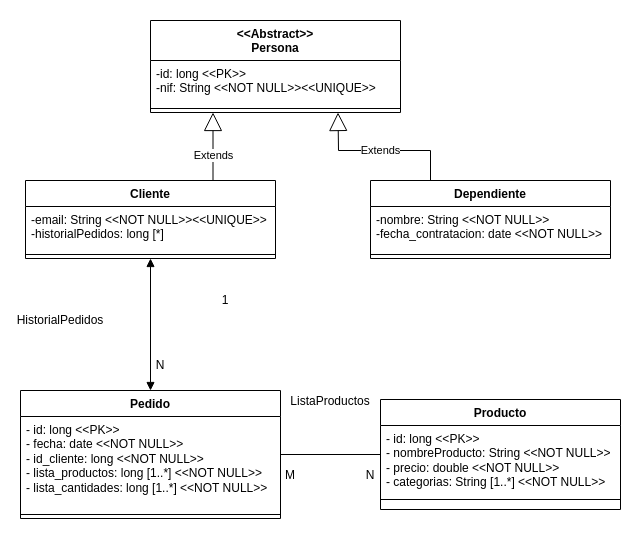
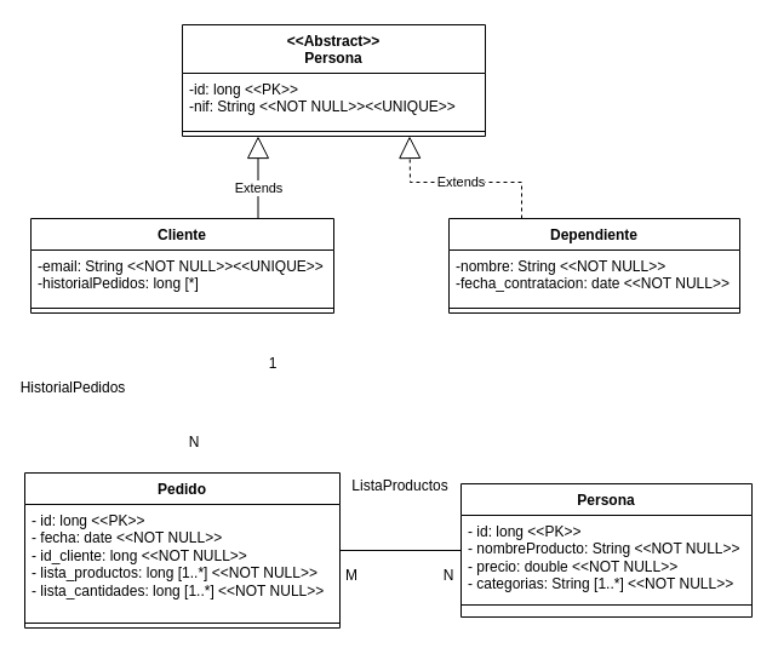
  <mxCell id="0" />
  <mxCell id="1" parent="0" />
  <mxCell id="2" value="&amp;lt;&amp;lt;Abstract&amp;gt;&amp;gt;&lt;div&gt;Persona&lt;/div&gt;" style="swimlane;fontStyle=1;align=center;verticalAlign=top;childLayout=stackLayout;horizontal=1;startSize=40;horizontalStack=0;resizeParent=1;resizeParentMax=0;resizeLast=0;collapsible=1;marginBottom=0;whiteSpace=wrap;html=1;" parent="1" vertex="1"><mxGeometry x="150" y="20" width="250" height="92" as="geometry" /></mxCell>
  <mxCell id="3" value="-id: long &amp;lt;&amp;lt;PK&amp;gt;&amp;gt;&lt;div&gt;-nif: String &amp;lt;&amp;lt;NOT NULL&amp;gt;&amp;gt;&amp;lt;&amp;lt;UNIQUE&amp;gt;&amp;gt;&lt;/div&gt;" style="text;strokeColor=none;fillColor=none;align=left;verticalAlign=top;spacingLeft=4;spacingRight=4;overflow=hidden;rotatable=0;points=[[0,0.5],[1,0.5]];portConstraint=eastwest;whiteSpace=wrap;html=1;" parent="2" vertex="1"><mxGeometry y="40" width="250" height="44" as="geometry" /></mxCell>
  <mxCell id="4" value="" style="line;strokeWidth=1;fillColor=none;align=left;verticalAlign=middle;spacingTop=-1;spacingLeft=3;spacingRight=3;rotatable=0;labelPosition=right;points=[];portConstraint=eastwest;strokeColor=inherit;" parent="2" vertex="1"><mxGeometry y="84" width="250" height="8" as="geometry" /></mxCell>
  <mxCell id="5" value="Cliente" style="swimlane;fontStyle=1;align=center;verticalAlign=top;childLayout=stackLayout;horizontal=1;startSize=26;horizontalStack=0;resizeParent=1;resizeParentMax=0;resizeLast=0;collapsible=1;marginBottom=0;whiteSpace=wrap;html=1;" parent="1" vertex="1"><mxGeometry x="25" y="180" width="250" height="78" as="geometry" /></mxCell>
  <mxCell id="6" value="-email: String &amp;lt;&amp;lt;NOT NULL&amp;gt;&amp;gt;&amp;lt;&amp;lt;UNIQUE&amp;gt;&amp;gt;&lt;div&gt;-historialPedidos: long [*]&lt;/div&gt;" style="text;strokeColor=none;fillColor=none;align=left;verticalAlign=top;spacingLeft=4;spacingRight=4;overflow=hidden;rotatable=0;points=[[0,0.5],[1,0.5]];portConstraint=eastwest;whiteSpace=wrap;html=1;" parent="5" vertex="1"><mxGeometry y="26" width="250" height="44" as="geometry" /></mxCell>
  <mxCell id="7" value="" style="line;strokeWidth=1;fillColor=none;align=left;verticalAlign=middle;spacingTop=-1;spacingLeft=3;spacingRight=3;rotatable=0;labelPosition=right;points=[];portConstraint=eastwest;strokeColor=inherit;" parent="5" vertex="1"><mxGeometry y="70" width="250" height="8" as="geometry" /></mxCell>
  <mxCell id="8" value="Dependiente" style="swimlane;fontStyle=1;align=center;verticalAlign=top;childLayout=stackLayout;horizontal=1;startSize=26;horizontalStack=0;resizeParent=1;resizeParentMax=0;resizeLast=0;collapsible=1;marginBottom=0;whiteSpace=wrap;html=1;" parent="1" vertex="1"><mxGeometry x="370" y="180" width="240" height="78" as="geometry" /></mxCell>
  <mxCell id="9" value="-nombre: String &amp;lt;&amp;lt;NOT NULL&amp;gt;&amp;gt;&lt;div&gt;-fecha_contratacion: date &amp;lt;&amp;lt;NOT NULL&amp;gt;&amp;gt;&lt;/div&gt;" style="text;strokeColor=none;fillColor=none;align=left;verticalAlign=top;spacingLeft=4;spacingRight=4;overflow=hidden;rotatable=0;points=[[0,0.5],[1,0.5]];portConstraint=eastwest;whiteSpace=wrap;html=1;" parent="8" vertex="1"><mxGeometry y="26" width="240" height="44" as="geometry" /></mxCell>
  <mxCell id="10" value="" style="line;strokeWidth=1;fillColor=none;align=left;verticalAlign=middle;spacingTop=-1;spacingLeft=3;spacingRight=3;rotatable=0;labelPosition=right;points=[];portConstraint=eastwest;strokeColor=inherit;" parent="8" vertex="1"><mxGeometry y="70" width="240" height="8" as="geometry" /></mxCell>
  <mxCell id="11" value="Pedido" style="swimlane;fontStyle=1;align=center;verticalAlign=top;childLayout=stackLayout;horizontal=1;startSize=26;horizontalStack=0;resizeParent=1;resizeParentMax=0;resizeLast=0;collapsible=1;marginBottom=0;whiteSpace=wrap;html=1;" parent="1" vertex="1"><mxGeometry x="20" y="390" width="260" height="128" as="geometry" /></mxCell>
  <mxCell id="12" value="- id: long &amp;lt;&amp;lt;PK&amp;gt;&amp;gt;&lt;div&gt;- fecha: date &amp;lt;&amp;lt;NOT NULL&amp;gt;&amp;gt;&lt;/div&gt;&lt;div&gt;- id_cliente: long &amp;lt;&amp;lt;NOT NULL&amp;gt;&amp;gt;&lt;/div&gt;&lt;div&gt;- lista_productos: long [1..*] &amp;lt;&amp;lt;NOT NULL&amp;gt;&amp;gt;&lt;/div&gt;&lt;div&gt;- lista_cantidades: long [1..*] &amp;lt;&amp;lt;NOT NULL&amp;gt;&amp;gt;&lt;/div&gt;" style="text;strokeColor=none;fillColor=none;align=left;verticalAlign=top;spacingLeft=4;spacingRight=4;overflow=hidden;rotatable=0;points=[[0,0.5],[1,0.5]];portConstraint=eastwest;whiteSpace=wrap;html=1;" parent="11" vertex="1"><mxGeometry y="26" width="260" height="94" as="geometry" /></mxCell>
  <mxCell id="13" value="" style="line;strokeWidth=1;fillColor=none;align=left;verticalAlign=middle;spacingTop=-1;spacingLeft=3;spacingRight=3;rotatable=0;labelPosition=right;points=[];portConstraint=eastwest;strokeColor=inherit;" parent="11" vertex="1"><mxGeometry y="120" width="260" height="8" as="geometry" /></mxCell>
- <mxCell id="14" value="Producto" style="swimlane;fontStyle=1;align=center;verticalAlign=top;childLayout=stackLayout;horizontal=1;startSize=26;horizontalStack=0;resizeParent=1;resizeParentMax=0;resizeLast=0;collapsible=1;marginBottom=0;whiteSpace=wrap;html=1;" parent="1" vertex="1"><mxGeometry x="380" y="399" width="240" height="110" as="geometry" /></mxCell>
+ <mxCell id="14" value="Persona" style="swimlane;fontStyle=1;align=center;verticalAlign=top;childLayout=stackLayout;horizontal=1;startSize=26;horizontalStack=0;resizeParent=1;resizeParentMax=0;resizeLast=0;collapsible=1;marginBottom=0;whiteSpace=wrap;html=1;" parent="1" vertex="1"><mxGeometry x="380" y="399" width="240" height="110" as="geometry" /></mxCell>
  <mxCell id="15" value="- id: long &amp;lt;&amp;lt;PK&amp;gt;&amp;gt;&lt;div&gt;- nombreProducto: String &amp;lt;&amp;lt;NOT NULL&amp;gt;&amp;gt;&lt;/div&gt;&lt;div&gt;- precio: double &amp;lt;&amp;lt;NOT NULL&amp;gt;&amp;gt;&lt;/div&gt;&lt;div&gt;- categorias: String [1..*] &amp;lt;&amp;lt;NOT NULL&amp;gt;&amp;gt;&lt;/div&gt;" style="text;strokeColor=none;fillColor=none;align=left;verticalAlign=top;spacingLeft=4;spacingRight=4;overflow=hidden;rotatable=0;points=[[0,0.5],[1,0.5]];portConstraint=eastwest;whiteSpace=wrap;html=1;" parent="14" vertex="1"><mxGeometry y="26" width="240" height="64" as="geometry" /></mxCell>
  <mxCell id="16" value="" style="line;strokeWidth=1;fillColor=none;align=left;verticalAlign=middle;spacingTop=-1;spacingLeft=3;spacingRight=3;rotatable=0;labelPosition=right;points=[];portConstraint=eastwest;strokeColor=inherit;" parent="14" vertex="1"><mxGeometry y="90" width="240" height="20" as="geometry" /></mxCell>
  <mxCell id="17" value="Extends" style="endArrow=block;endSize=16;endFill=0;html=1;rounded=0;exitX=0.75;exitY=0;exitDx=0;exitDy=0;entryX=0.25;entryY=1;entryDx=0;entryDy=0;" parent="1" source="5" target="2" edge="1"><mxGeometry x="-0.268" width="160" relative="1" as="geometry"><mxPoint x="170" y="700" as="sourcePoint" /><mxPoint x="200" y="100" as="targetPoint" /><mxPoint as="offset" /></mxGeometry></mxCell>
- <mxCell id="18" value="Extends" style="endArrow=block;endSize=16;endFill=0;html=1;rounded=0;exitX=0.25;exitY=0;exitDx=0;exitDy=0;entryX=0.75;entryY=1;entryDx=0;entryDy=0;" edge="1" parent="1" source="8" target="2"><mxGeometry width="160" relative="1" as="geometry"><mxPoint x="320" y="322" as="sourcePoint" /><mxPoint x="400" y="120" as="targetPoint" /><Array as="points"><mxPoint x="430" y="150" /><mxPoint x="338" y="150" /></Array></mxGeometry></mxCell>
- <mxCell id="19" value="" style="endArrow=block;startArrow=block;endFill=1;startFill=1;html=1;rounded=0;exitX=0.5;exitY=0;exitDx=0;exitDy=0;entryX=0.5;entryY=1;entryDx=0;entryDy=0;" edge="1" parent="1" source="11" target="5"><mxGeometry width="160" relative="1" as="geometry"><mxPoint x="90" y="330" as="sourcePoint" /><mxPoint x="250" y="330" as="targetPoint" /></mxGeometry></mxCell>
+ <mxCell id="18" value="Extends" style="endArrow=block;endSize=16;endFill=0;html=1;rounded=0;exitX=0.25;exitY=0;exitDx=0;exitDy=0;entryX=0.75;entryY=1;entryDx=0;entryDy=0;dashed=1;" edge="1" parent="1" source="8" target="2"><mxGeometry width="160" relative="1" as="geometry"><mxPoint x="320" y="322" as="sourcePoint" /><mxPoint x="400" y="120" as="targetPoint" /><Array as="points"><mxPoint x="430" y="150" /><mxPoint x="338" y="150" /></Array></mxGeometry></mxCell>
  <mxCell id="20" value="" style="endArrow=none;endFill=1;endSize=12;html=1;rounded=0;" edge="1" parent="1" source="11" target="14"><mxGeometry width="160" relative="1" as="geometry"><mxPoint x="200" y="650" as="sourcePoint" /><mxPoint x="360" y="650" as="targetPoint" /></mxGeometry></mxCell>
  <mxCell id="21" value="1" style="text;html=1;align=center;verticalAlign=middle;whiteSpace=wrap;rounded=0;" vertex="1" parent="1"><mxGeometry x="195" y="285" width="60" height="30" as="geometry" /></mxCell>
  <mxCell id="22" value="N" style="text;html=1;align=center;verticalAlign=middle;whiteSpace=wrap;rounded=0;" vertex="1" parent="1"><mxGeometry x="130" y="350" width="60" height="30" as="geometry" /></mxCell>
  <mxCell id="23" value="M" style="text;html=1;align=center;verticalAlign=middle;whiteSpace=wrap;rounded=0;" vertex="1" parent="1"><mxGeometry x="260" y="460" width="60" height="30" as="geometry" /></mxCell>
  <mxCell id="24" value="N" style="text;html=1;align=center;verticalAlign=middle;whiteSpace=wrap;rounded=0;" vertex="1" parent="1"><mxGeometry x="340" y="460" width="60" height="30" as="geometry" /></mxCell>
  <mxCell id="25" value="ListaProductos" style="text;html=1;align=center;verticalAlign=middle;whiteSpace=wrap;rounded=0;" vertex="1" parent="1"><mxGeometry x="300" y="386" width="60" height="30" as="geometry" /></mxCell>
  <mxCell id="26" value="HistorialPedidos" style="text;html=1;align=center;verticalAlign=middle;whiteSpace=wrap;rounded=0;" vertex="1" parent="1"><mxGeometry x="30" y="305" width="60" height="30" as="geometry" /></mxCell>
